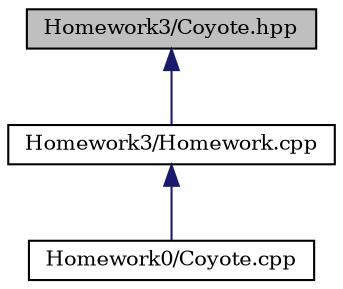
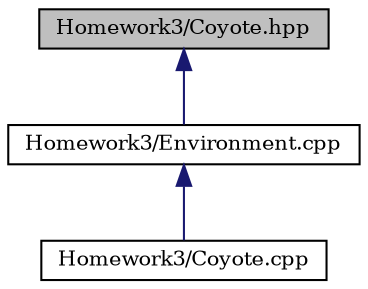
  digraph {
    fontname="DejaVu Serif"
    node [color=black fillcolor=white fontname="DejaVu Serif" fontsize=10 shape=record style=filled]
    edge [color=midnightblue dir=back fontname="DejaVu Serif" fontsize=10 labelfontname=Helvetica labelfontsize=10 style=solid]
    n1 [fillcolor=grey75 fontcolor=black height=0.2 label="Homework3/Coyote.hpp" width=0.4]
-   n2 [height=0.2 label="Homework3/Homework.cpp" width=0.4]
-   n3 [height=0.2 label="Homework0/Coyote.cpp" width=0.4]
+   n2 [height=0.2 label="Homework3/Environment.cpp" width=0.4]
+   n3 [height=0.2 label="Homework3/Coyote.cpp" width=0.4]
    n1 -> n2
    n2 -> n3
  }
